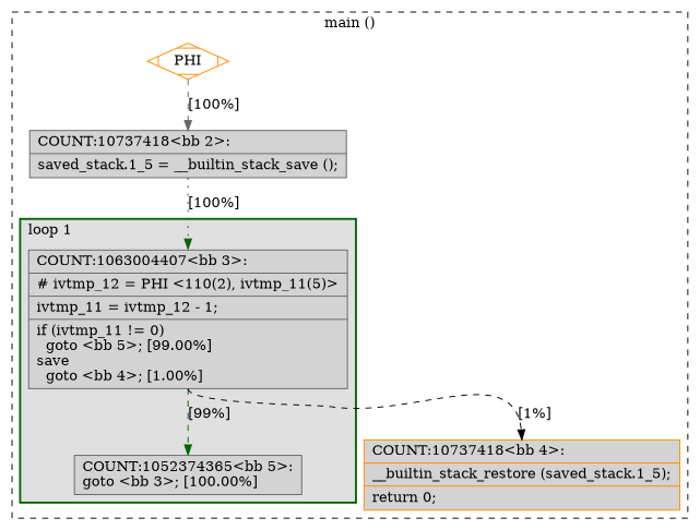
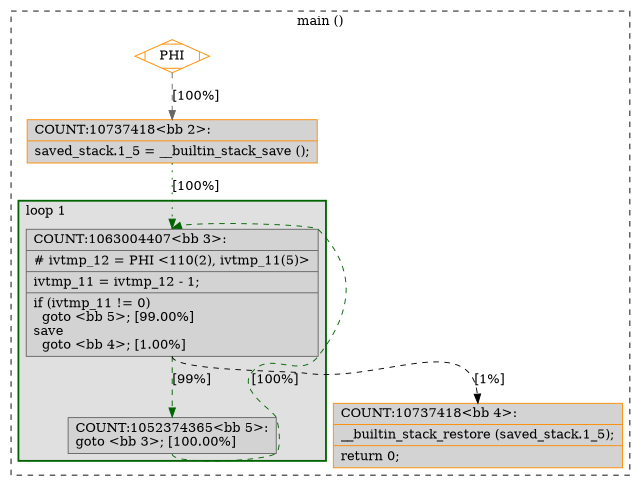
  digraph {
    node [color=gray40 fillcolor=lightgrey shape=record style=filled]
    edge [color=darkgreen constraint=true headport=n style=dashed tailport=s weight=10]
    n1 [label="{COUNT:1063004407\<bb\ 3\>:\l|#\ ivtmp_12\ =\ PHI\ \<110(2),\ ivtmp_11(5)\>\l|ivtmp_11\ =\ ivtmp_12\ -\ 1;\l|if\ (ivtmp_11\ !=\ 0)\l\ \ goto\ \<bb\ 5\>;\ [99.00%]\lsave\l\ \ goto\ \<bb\ 4\>;\ [1.00%]\l}"]
    n2 [label="{COUNT:1052374365\<bb\ 5\>:\lgoto\ \<bb\ 3\>;\ [100.00%]\l}"]
    n3 [color=darkorange label="{COUNT:10737418\<bb\ 4\>:\l|__builtin_stack_restore\ (saved_stack.1_5);\l|return\ 0;\l}"]
    n4 [color=darkorange fillcolor=white label=PHI shape=Mdiamond]
-   n5 [label="{COUNT:10737418\<bb\ 2\>:\l|saved_stack.1_5\ =\ __builtin_stack_save\ ();\l}"]
+   n5 [color=darkorange label="{COUNT:10737418\<bb\ 2\>:\l|saved_stack.1_5\ =\ __builtin_stack_save\ ();\l}"]
    subgraph cluster_1 {
      color=black
      label="main ()"
      style=dashed
      n3
      n4
      n5
      subgraph cluster_2 {
        color=darkgreen
        fillcolor=grey88
        label="loop 1"
        labeljust=l
        penwidth=2
        style=filled
        n1
        n2
      }
    }
    n1 -> n2 [label="[99%]"]
    n1 -> n3 [color=black label="[1%]"]
+   n2 -> n1 [constraint=false label="[100%]"]
    n4 -> n5 [color=gray40 label="[100%]" weight=100]
    n5 -> n1 [label="[100%]" style=dotted weight=100]
  }
